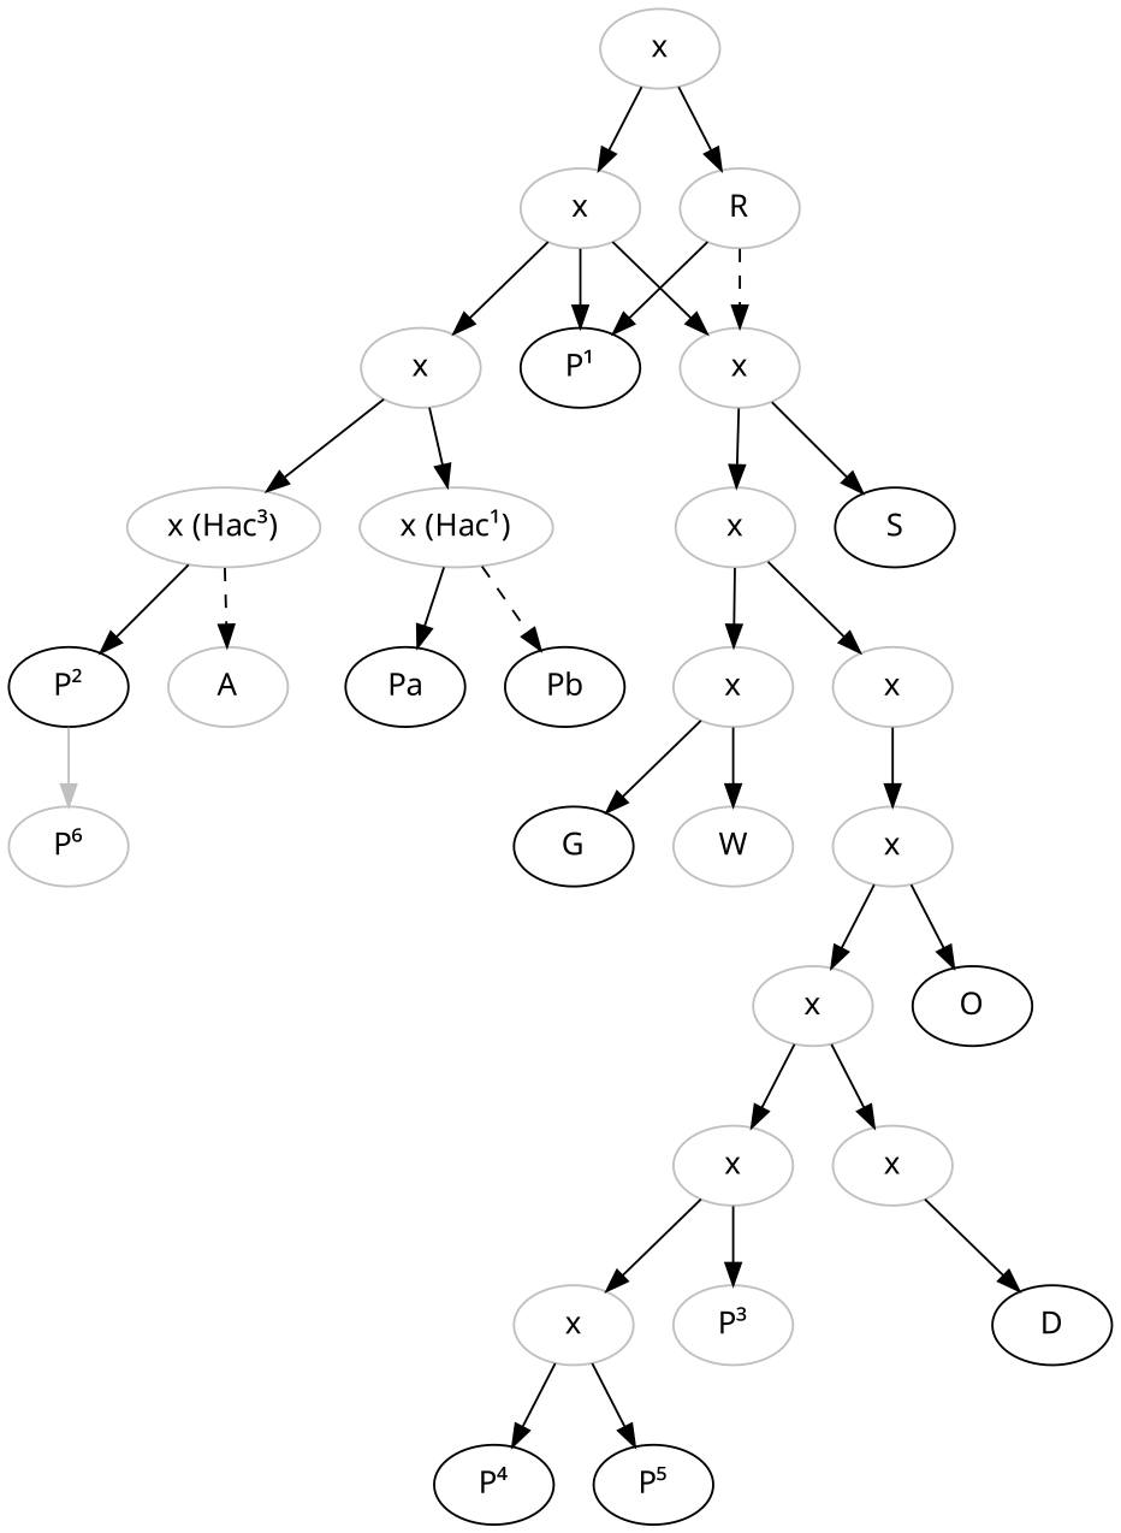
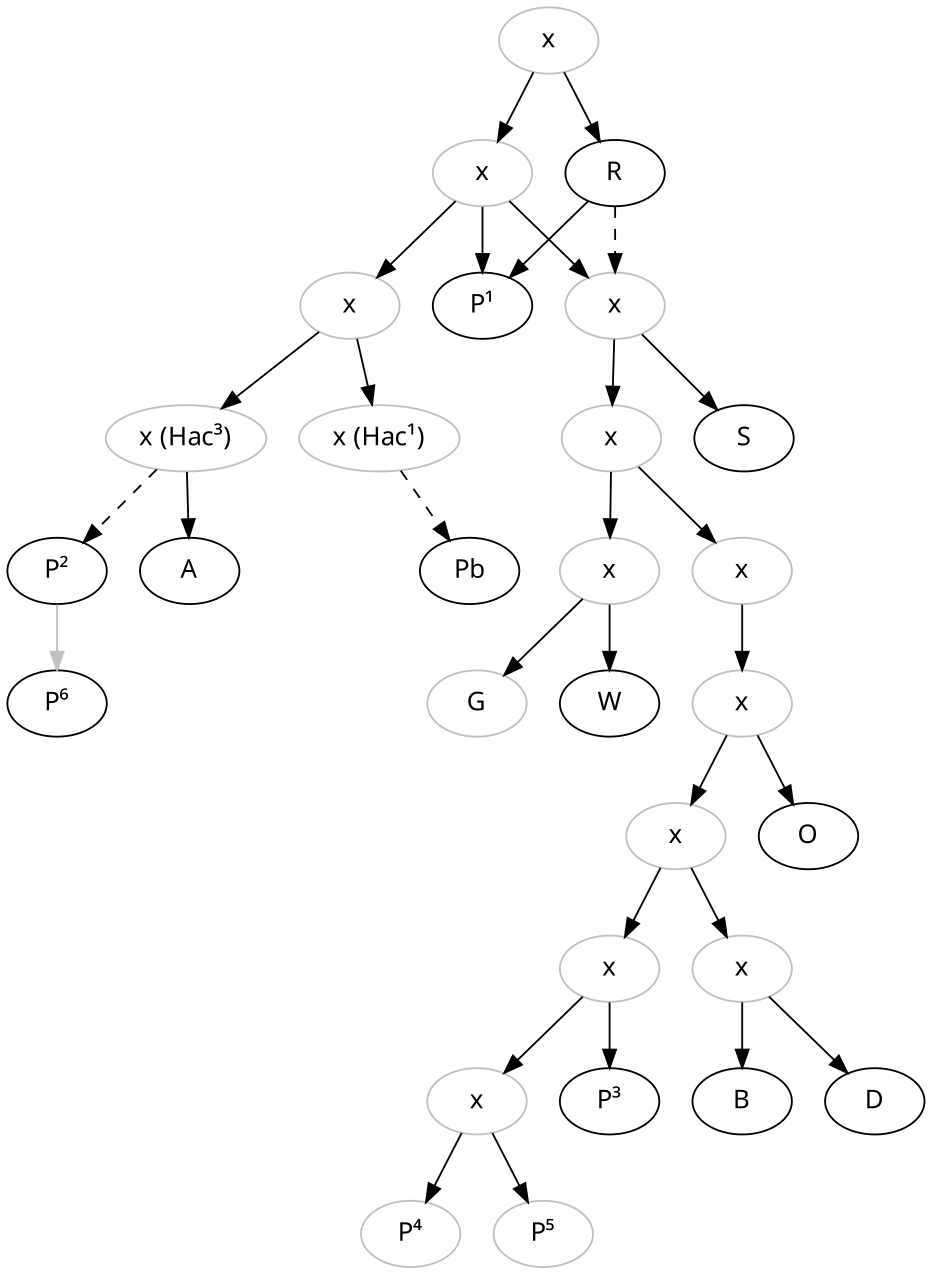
  digraph {
    fontname="Noto Sans"
    node [fontname="Noto Sans"]
    edge [fontname="Noto Sans"]
    n1 [color=grey label=x]
    n2 [color=grey label=x]
-   R [color=grey]
+   R
    n4 [color=grey label=x]
    n5 [color=grey label=x]
    n6 [label="P¹"]
    n7 [color=grey label="x (Hac³)"]
    n8 [color=grey label="x (Hac¹)"]
    n9 [color=grey label=x]
    S
    n11 [label="P²"]
-   A [color=grey]
-   Pa
+   A
    Pb
-   n15 [label="P⁶" color=grey]
+   n15 [label="P⁶"]
    n16 [color=grey label=x]
    n17 [color=grey label=x]
-   G
-   W [color=grey]
+   G [color=grey]
+   W
    n20 [color=grey label=x]
    n21 [color=grey label=x]
    O
    n23 [color=grey label=x]
    n24 [color=grey label=x]
    n25 [color=grey label=x]
-   n26 [label="P³" color=grey]
+   n26 [label="P³"]
+   B
    D
-   n29 [label="P⁴"]
-   n30 [label="P⁵"]
+   n29 [label="P⁴" color=grey]
+   n30 [label="P⁵" color=grey]
    n1 -> n2
    n1 -> R
    n2 -> n4
    n2 -> n5
    n2 -> n6
    R -> n5 [style=dashed]
    R -> n6 [style=solid]
    n4 -> n7
    n4 -> n8
    n5 -> n9
    n5 -> S
-   n7 -> n11
-   n7 -> A [style=dashed]
-   n8 -> Pa
+   n7 -> n11 [style=dashed]
+   n7 -> A
    n8 -> Pb [style=dashed]
    n9 -> n16
    n9 -> n17
    n11 -> n15 [color=grey]
    n16 -> G
    n16 -> W
    n17 -> n20
    n20 -> n21
    n20 -> O
    n21 -> n23
    n21 -> n24
    n23 -> n25
    n23 -> n26
+   n24 -> B
    n24 -> D
    n25 -> n29
    n25 -> n30
  }
